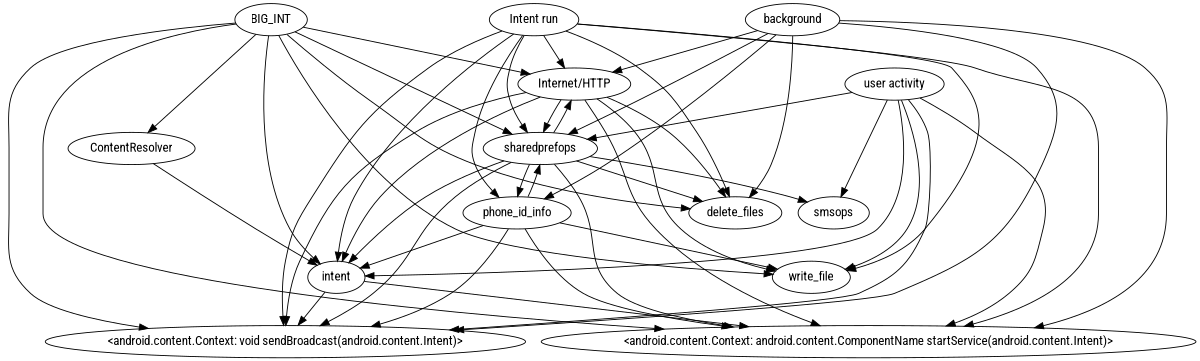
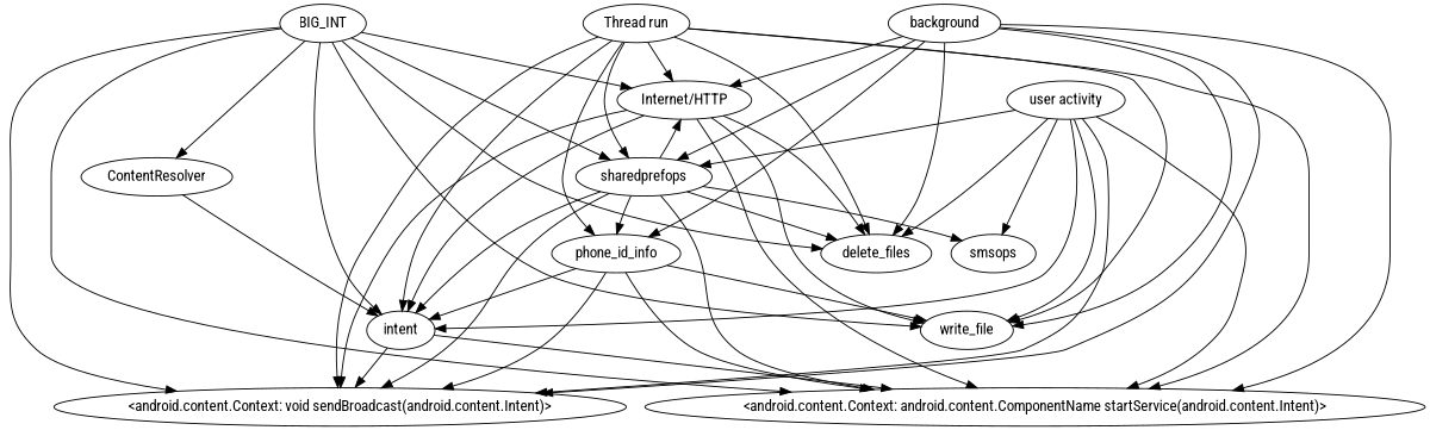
  strict digraph {
    fontname="Roboto Condensed"
    "graph"="{}"
    node [domain=library fontname="Roboto Condensed" type=merged]
    edge [deps=DATAFLOW fontname="Roboto Condensed" type=DEP]
    ContentResolver
    intent
    "Internet/HTTP"
    write_file
    "<android.content.Context: android.content.ComponentName startService(android.content.Intent)>" [type=SENSITIVE_METHOD]
    "<android.content.Context: void sendBroadcast(android.content.Intent)>" [type=SENSITIVE_METHOD]
    delete_files
    sharedprefops
    phone_id_info
    smsops [type=SENSITIVE_METHOD]
    BIG_INT [type=CONST_INT]
    background [type=entrypoint]
    "user activity" [type=entrypoint]
-   "Thread run" [type=entrypoint label="Intent run"]
+   "Thread run" [type=entrypoint]
    ContentResolver -> intent [deps="DATAFLOW-CALL-DATAFLOW-CALL-DATAFLOW"]
    intent -> "<android.content.Context: android.content.ComponentName startService(android.content.Intent)>" [deps=DOMINATE]
    intent -> "<android.content.Context: void sendBroadcast(android.content.Intent)>" [deps=DOMINATE]
    "Internet/HTTP" -> intent
    "Internet/HTTP" -> write_file
    "Internet/HTTP" -> "<android.content.Context: android.content.ComponentName startService(android.content.Intent)>" [deps="DATAFLOW-DOMINATE"]
    "Internet/HTTP" -> "<android.content.Context: void sendBroadcast(android.content.Intent)>" [deps="DATAFLOW-DOMINATE"]
    "Internet/HTTP" -> delete_files [deps="DATAFLOW-CALL-DATAFLOW-CALL-CALL-CALL-CALL-CALL-CALL"]
-   "Internet/HTTP" -> sharedprefops [deps="DATAFLOW-CALL-DATAFLOW-CALL-CALL"]
    sharedprefops -> intent [deps="CALL-CALL-CALL"]
    sharedprefops -> "Internet/HTTP" [deps="CALL-CALL-CALL-CALL"]
    sharedprefops -> "<android.content.Context: android.content.ComponentName startService(android.content.Intent)>" [deps="CALL-CALL-CALL-DOMINATE"]
    sharedprefops -> "<android.content.Context: void sendBroadcast(android.content.Intent)>" [deps="CALL-CALL-CALL-DOMINATE"]
    sharedprefops -> delete_files [deps="CALL-CALL-CALL-CALL"]
    sharedprefops -> phone_id_info [deps="CALL-CALL-CALL-CALL"]
    sharedprefops -> smsops [deps="CALL-CALL-CALL-CALL"]
    phone_id_info -> intent [deps="DATAFLOW-DATAFLOW"]
    phone_id_info -> write_file [deps="DATAFLOW-DATAFLOW"]
    phone_id_info -> "<android.content.Context: android.content.ComponentName startService(android.content.Intent)>" [deps="DATAFLOW-DATAFLOW-DOMINATE"]
    phone_id_info -> "<android.content.Context: void sendBroadcast(android.content.Intent)>" [deps="DATAFLOW-DATAFLOW-DOMINATE"]
-   phone_id_info -> sharedprefops [deps="DATAFLOW-DATAFLOW-CALL-DATAFLOW-CALL-CALL"]
    BIG_INT -> ContentResolver
    BIG_INT -> intent [deps="DATAFLOW-DATAFLOW"]
    BIG_INT -> "Internet/HTTP"
    BIG_INT -> write_file
    BIG_INT -> "<android.content.Context: android.content.ComponentName startService(android.content.Intent)>" [deps="DATAFLOW-DATAFLOW-DOMINATE"]
    BIG_INT -> "<android.content.Context: void sendBroadcast(android.content.Intent)>" [deps="DATAFLOW-DATAFLOW-DOMINATE"]
    BIG_INT -> delete_files [deps="DATAFLOW-DATAFLOW-CALL-DATAFLOW-CALL-CALL-CALL-CALL-CALL-CALL"]
    BIG_INT -> sharedprefops [deps="DATAFLOW-DATAFLOW-CALL-DATAFLOW-CALL-CALL"]
    background -> "Internet/HTTP" [deps="DATAFLOW-CALL-DATAFLOW-CALL"]
+   background -> write_file [deps="DATAFLOW-CALL-DATAFLOW-CALL-DATAFLOW"]
    background -> "<android.content.Context: android.content.ComponentName startService(android.content.Intent)>" [deps="DATAFLOW-CALL-DATAFLOW-CALL-DATAFLOW-DOMINATE"]
    background -> "<android.content.Context: void sendBroadcast(android.content.Intent)>" [deps="DATAFLOW-CALL-DATAFLOW-CALL-DATAFLOW-DOMINATE"]
    background -> delete_files [deps="DATAFLOW-CALL-DATAFLOW-CALL-CALL-CALL-CALL-CALL-CALL"]
    background -> sharedprefops [deps="DATAFLOW-CALL-DATAFLOW-CALL-CALL"]
    background -> phone_id_info [deps="DATAFLOW-CALL-DATAFLOW-CALL-CALL-CALL-CALL-CALL-CALL"]
    "user activity" -> intent [deps="FROM_SENSITIVE_PARENT_TO_SENSITIVE_API-CALL-DATAFLOW"]
    "user activity" -> write_file [deps="FROM_SENSITIVE_PARENT_TO_SENSITIVE_API-CALL"]
    "user activity" -> "<android.content.Context: android.content.ComponentName startService(android.content.Intent)>" [deps="FROM_SENSITIVE_PARENT_TO_SENSITIVE_API-CALL-DATAFLOW-DOMINATE"]
    "user activity" -> "<android.content.Context: void sendBroadcast(android.content.Intent)>" [deps="FROM_SENSITIVE_PARENT_TO_SENSITIVE_API-CALL-DATAFLOW-DOMINATE"]
+   "user activity" -> delete_files [deps="FROM_SENSITIVE_PARENT_TO_SENSITIVE_API-CALL-DATAFLOW-CALL-CALL-CALL-CALL-CALL-CALL"]
    "user activity" -> sharedprefops [deps="FROM_SENSITIVE_PARENT_TO_SENSITIVE_API-CALL-DATAFLOW-CALL-CALL"]
    "user activity" -> smsops [deps="FROM_SENSITIVE_PARENT_TO_SENSITIVE_API-CALL"]
    "Thread run" -> intent [deps="FROM_SENSITIVE_PARENT_TO_SENSITIVE_API-CALL"]
    "Thread run" -> "Internet/HTTP" [deps="FROM_SENSITIVE_PARENT_TO_SENSITIVE_API-CALL-CALL"]
    "Thread run" -> write_file [deps="FROM_SENSITIVE_PARENT_TO_SENSITIVE_API-CALL-CALL"]
    "Thread run" -> "<android.content.Context: android.content.ComponentName startService(android.content.Intent)>" [deps="FROM_SENSITIVE_PARENT_TO_SENSITIVE_API-CALL-DOMINATE"]
    "Thread run" -> "<android.content.Context: void sendBroadcast(android.content.Intent)>" [deps="FROM_SENSITIVE_PARENT_TO_SENSITIVE_API-CALL-DOMINATE"]
    "Thread run" -> delete_files [deps="FROM_SENSITIVE_PARENT_TO_SENSITIVE_API-CALL-CALL"]
    "Thread run" -> sharedprefops [deps="FROM_SENSITIVE_PARENT_TO_SENSITIVE_API-CALL-DATAFLOW-CALL-CALL"]
    "Thread run" -> phone_id_info [deps="FROM_SENSITIVE_PARENT_TO_SENSITIVE_API-CALL-CALL"]
  }
